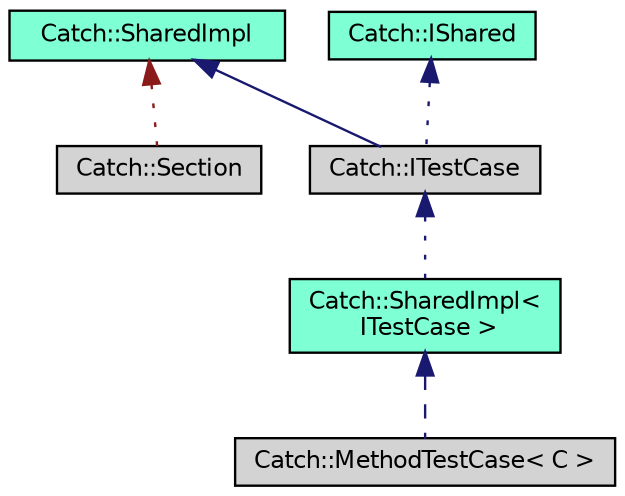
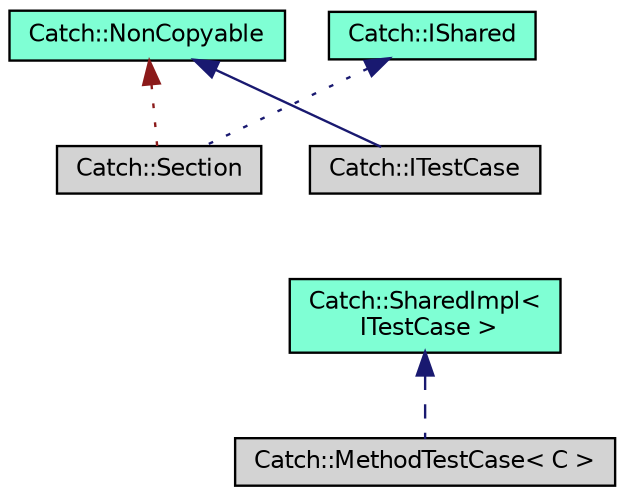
  digraph {
    node [color=black fillcolor=aquamarine fontname=Helvetica fontsize=10 shape=record style=filled]
    edge [color=midnightblue dir=back fontname=Helvetica fontsize=10 labelfontname=Helvetica labelfontsize=10 style=dotted]
-   n1 [fontcolor=black height=0.2 label="Catch::SharedImpl" width=0.4]
+   n1 [fontcolor=black height=0.2 label="Catch::NonCopyable" width=0.4]
    n2 [fillcolor=lightgrey height=0.2 label="Catch::Section" width=0.4]
    n3 [fillcolor=lightgrey height=0.2 label="Catch::ITestCase" width=0.4]
    n4 [height=0.2 label="Catch::IShared" width=0.4]
    n5 [height=0.2 label="Catch::SharedImpl\<\l ITestCase \>" width=0.4]
    n6 [fillcolor=lightgrey height=0.2 label="Catch::MethodTestCase\< C \>" width=0.4]
    n1 -> n2 [color=firebrick4]
    n1 -> n3 [style=solid]
-   n3 -> n5
-   n4 -> n3
+   n4 -> n2
    n5 -> n6 [style=dashed]
  }
